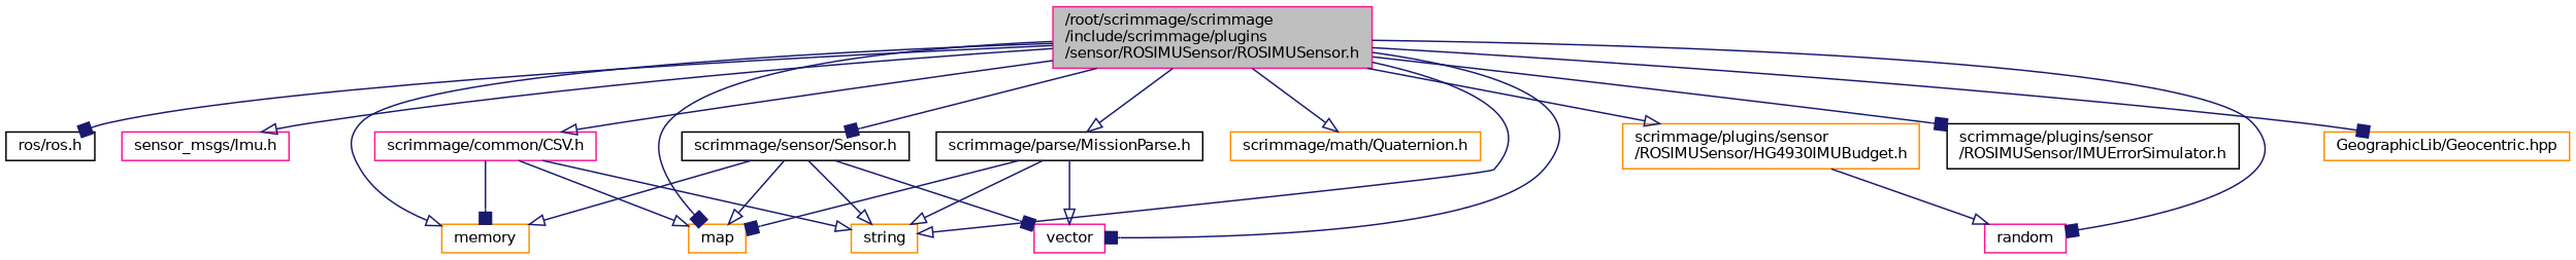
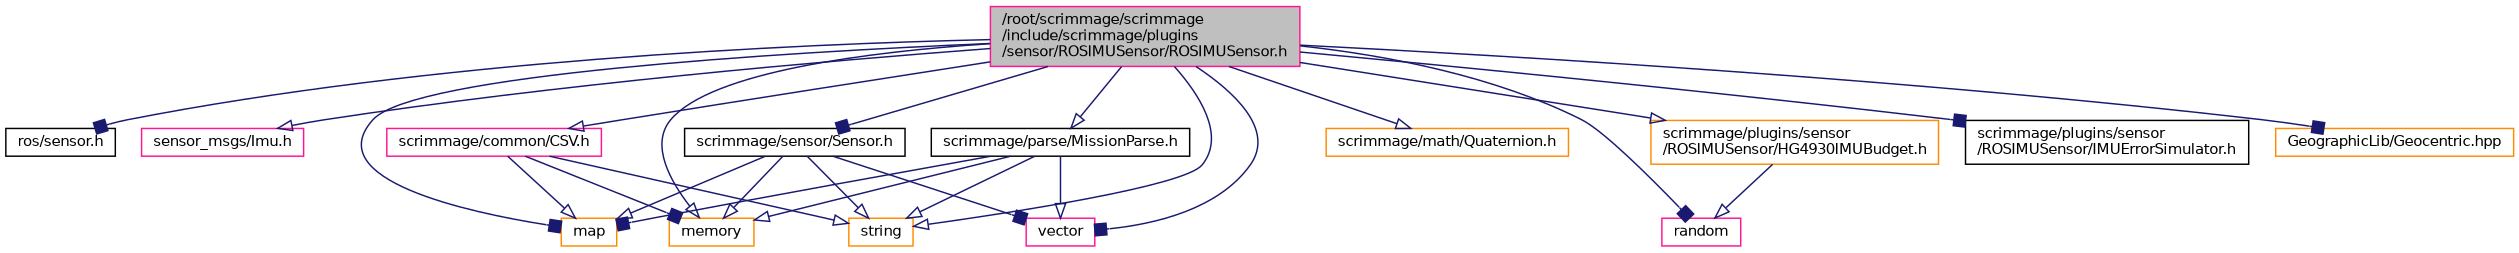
  digraph {
    node [color=darkorange fillcolor=white fontname=Helvetica fontsize=10 shape=record style=filled]
    edge [arrowhead=onormal color=midnightblue fontname=Helvetica fontsize=10 labelfontname=Helvetica labelfontsize=10 style=solid]
    n1 [color=deeppink fillcolor=grey75 fontcolor=black height=0.2 label="/root/scrimmage/scrimmage\l/include/scrimmage/plugins\l/sensor/ROSIMUSensor/ROSIMUSensor.h" width=0.4]
-   n2 [color=black height=0.2 label="ros/ros.h" width=0.4]
+   n2 [color=black height=0.2 label="ros/sensor.h" width=0.4]
    n3 [color=deeppink height=0.2 label="sensor_msgs/Imu.h" width=0.4]
    n4 [color=black height=0.2 label="scrimmage/sensor/Sensor.h" width=0.4]
    n5 [height=0.2 label=map width=0.4]
    n6 [height=0.2 label=memory width=0.4]
    n7 [height=0.2 label=string width=0.4]
    n8 [color=deeppink height=0.2 label=vector width=0.4]
    n9 [height=0.2 label="scrimmage/math/Quaternion.h" width=0.4]
    n10 [color=black height=0.2 label="scrimmage/parse/MissionParse.h" width=0.4]
    n11 [color=deeppink height=0.2 label="scrimmage/common/CSV.h" width=0.4]
    n12 [height=0.2 label="scrimmage/plugins/sensor\l/ROSIMUSensor/HG4930IMUBudget.h" width=0.4]
    n13 [color=black height=0.2 label="scrimmage/plugins/sensor\l/ROSIMUSensor/IMUErrorSimulator.h" width=0.4]
    n14 [color=deeppink height=0.2 label=random width=0.4]
    n15 [height=0.2 label="GeographicLib/Geocentric.hpp" width=0.4]
    n1 -> n2 [arrowhead=box]
    n1 -> n3
    n1 -> n4 [arrowhead=box]
    n1 -> n5 [arrowhead=box]
    n1 -> n6
    n1 -> n7
    n1 -> n8 [arrowhead=box]
    n1 -> n9
    n1 -> n10
    n1 -> n11
    n1 -> n12
    n1 -> n13 [arrowhead=box]
    n1 -> n14 [arrowhead=box]
    n1 -> n15 [arrowhead=box]
    n4 -> n5
    n4 -> n6
    n4 -> n7
    n4 -> n8 [arrowhead=box]
    n10 -> n5 [arrowhead=box]
+   n10 -> n6
    n10 -> n7
    n10 -> n8
    n11 -> n5
    n11 -> n6 [arrowhead=box]
    n11 -> n7
    n12 -> n14
  }
